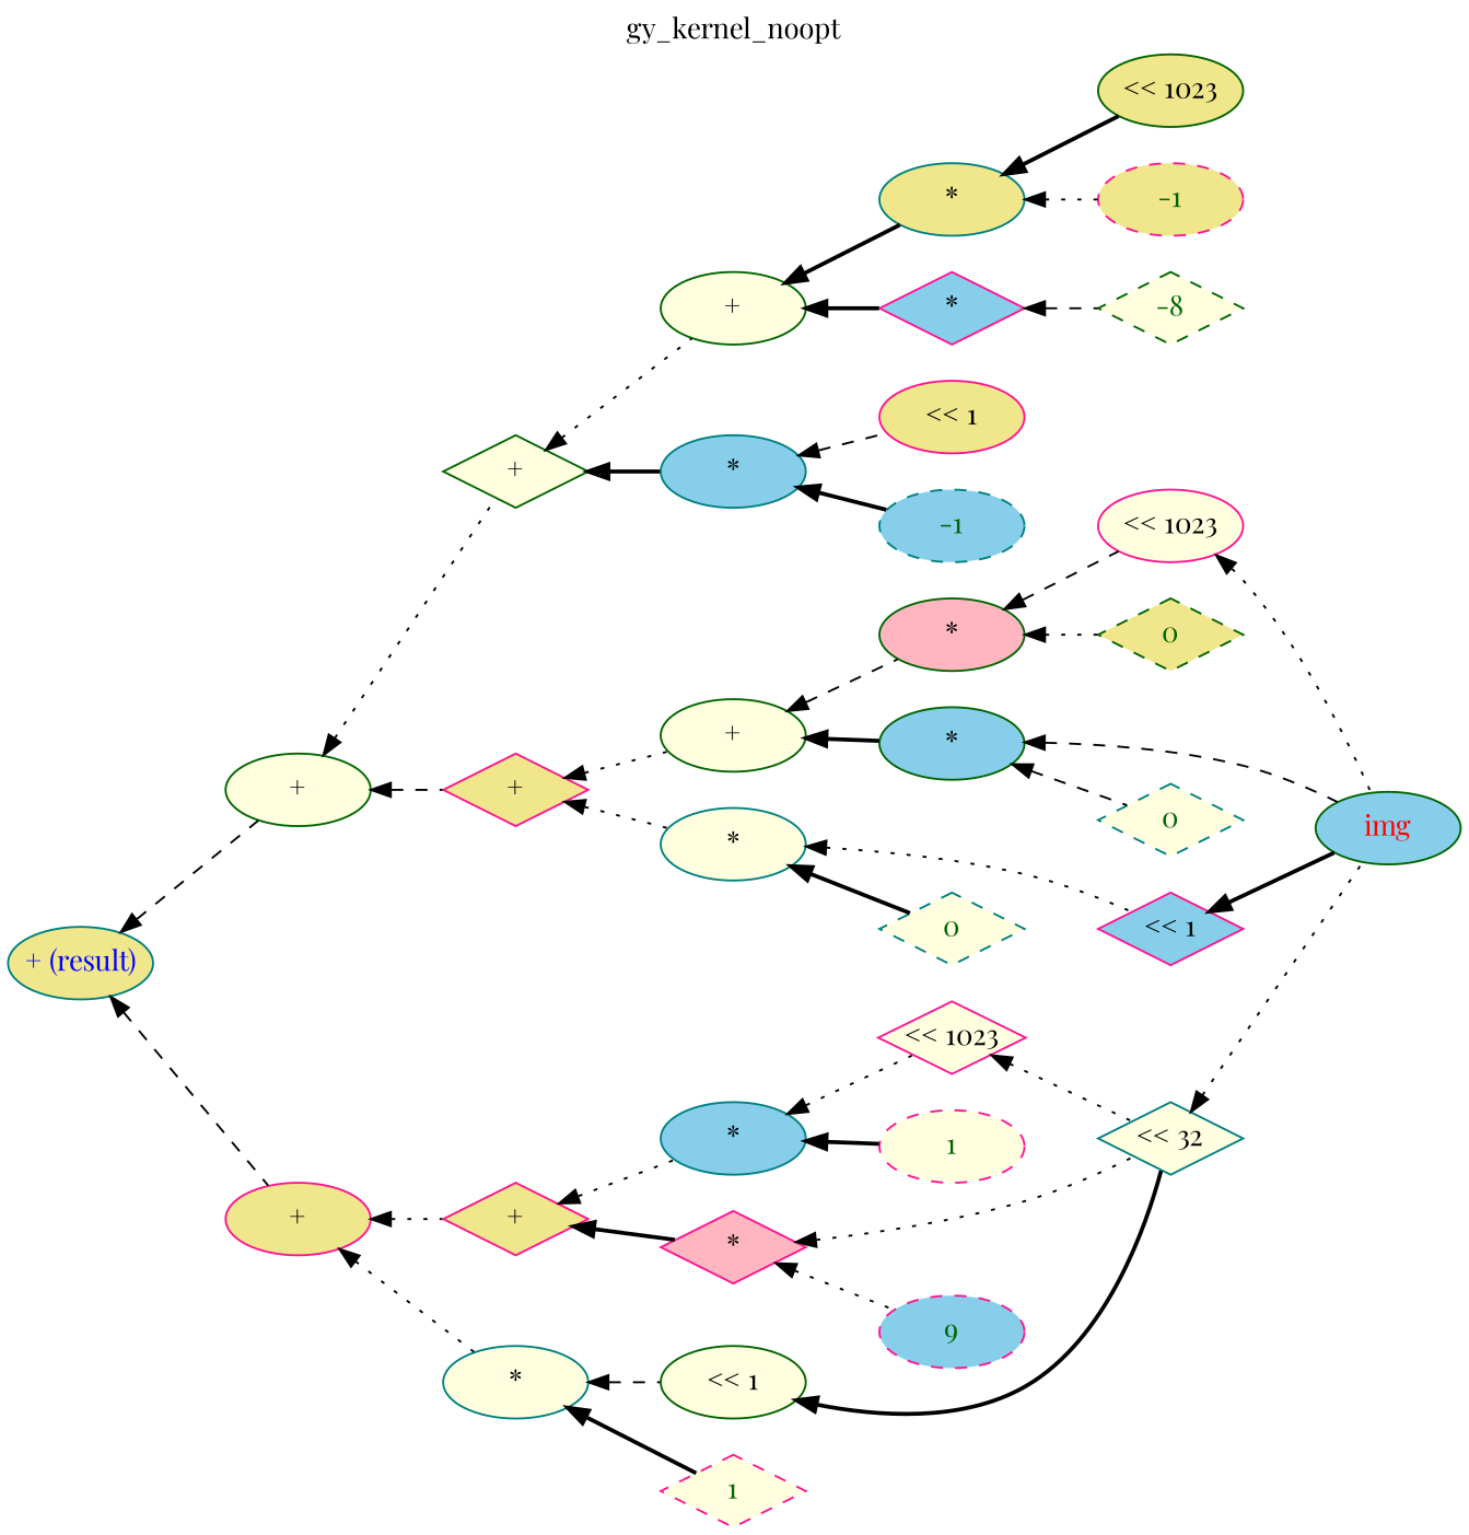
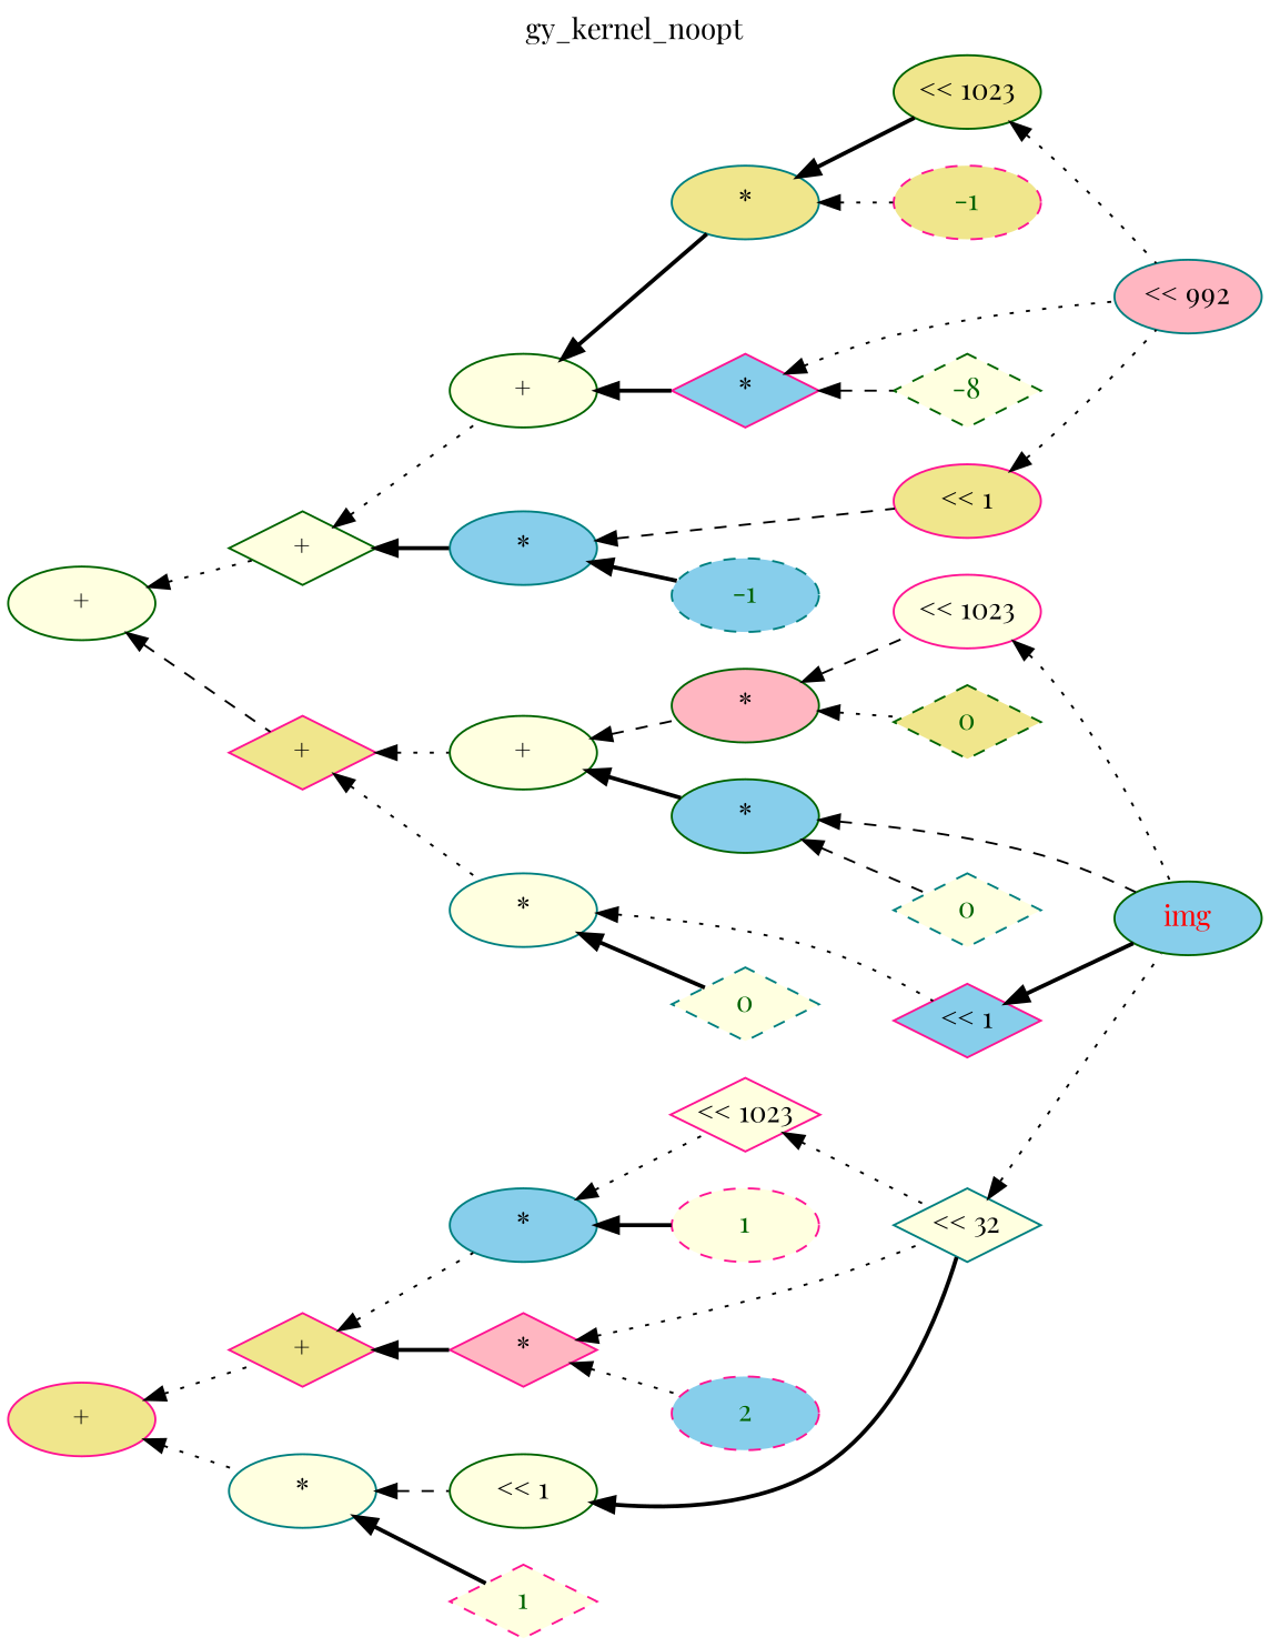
  digraph {
    fontname="Playfair Display"
    label=gy_kernel_noopt
    labelloc=t
    rankdir=LR
    node [color=deeppink fillcolor=lightyellow fontcolor=black fontname="Playfair Display" margin=0 shape=ellipse style="solid,filled"]
    edge [dir=back fontname="Playfair Display" style=dotted]
    n1 [color=darkgreen fillcolor=skyblue fontcolor=red label=img width=1]
+   n2 [color=teal fillcolor=lightpink label="<< 992" width=1]
    n3 [color=darkgreen fillcolor=khaki label="<< 1023" width=1]
    n4 [fillcolor=khaki fontcolor=darkgreen label=-1 style="dashed,filled" width=1]
    n5 [color=teal fillcolor=khaki label="*" width=1]
    n6 [color=darkgreen fontcolor=darkgreen label=-8 shape=diamond style="dashed,filled" width=1]
    n7 [fillcolor=skyblue label="*" shape=diamond width=1]
    n8 [color=darkgreen label="+" width=1]
    n9 [fillcolor=khaki label="<< 1" width=1]
    n10 [color=teal fillcolor=skyblue fontcolor=darkgreen label=-1 style="dashed,filled" width=1]
    n11 [color=teal fillcolor=skyblue label="*" width=1]
    n12 [color=darkgreen label="+" shape=diamond width=1]
    n13 [label="<< 1023" width=1]
    n14 [color=darkgreen fillcolor=khaki fontcolor=darkgreen label=0 shape=diamond style="dashed,filled" width=1]
    n15 [color=darkgreen fillcolor=lightpink label="*" width=1]
    n16 [color=teal fontcolor=darkgreen label=0 shape=diamond style="dashed,filled" width=1]
    n17 [color=darkgreen fillcolor=skyblue label="*" width=1]
    n18 [color=darkgreen label="+" width=1]
    n19 [fillcolor=skyblue label="<< 1" shape=diamond width=1]
    n20 [color=teal fontcolor=darkgreen label=0 shape=diamond style="dashed,filled" width=1]
    n21 [color=teal label="*" width=1]
    n22 [fillcolor=khaki label="+" shape=diamond width=1]
    n23 [color=darkgreen label="+" width=1]
    n24 [color=teal label="<< 32" shape=diamond width=1]
    n25 [label="<< 1023" shape=diamond width=1]
    n26 [fontcolor=darkgreen label=1 style="dashed,filled" width=1]
    n27 [color=teal fillcolor=skyblue label="*" width=1]
-   n28 [fillcolor=skyblue fontcolor=darkgreen label=9 style="dashed,filled" width=1]
+   n28 [fillcolor=skyblue fontcolor=darkgreen label=2 style="dashed,filled" width=1]
    n29 [fillcolor=lightpink label="*" shape=diamond width=1]
    n30 [fillcolor=khaki label="+" shape=diamond width=1]
    n31 [color=darkgreen label="<< 1" width=1]
    n32 [fontcolor=darkgreen label=1 shape=diamond style="dashed,filled" width=1]
    n33 [color=teal label="*" width=1]
    n34 [fillcolor=khaki label="+" width=1]
-   n35 [color=teal fillcolor=khaki fontcolor=blue label="+ (result)" width=1]
+   n3 -> n2
    n5 -> n3 [style=bold]
    n5 -> n4
+   n7 -> n2
    n7 -> n6 [style=dashed]
    n8 -> n5 [style=bold]
    n8 -> n7 [style=bold]
+   n9 -> n2
    n11 -> n9 [style=dashed]
    n11 -> n10 [style=bold]
    n12 -> n8
    n12 -> n11 [style=bold]
    n13 -> n1
    n15 -> n13 [style=dashed]
    n15 -> n14
    n17 -> n1 [style=dashed]
    n17 -> n16 [style=dashed]
    n18 -> n15 [style=dashed]
    n18 -> n17 [style=bold]
    n19 -> n1 [style=bold]
    n21 -> n19
    n21 -> n20 [style=bold]
    n22 -> n18
    n22 -> n21
    n23 -> n12
    n23 -> n22 [style=dashed]
    n24 -> n1
    n25 -> n24
    n27 -> n25
    n27 -> n26 [style=bold]
    n29 -> n24
    n29 -> n28
    n30 -> n27
    n30 -> n29 [style=bold]
    n31 -> n24 [style=bold]
    n33 -> n31 [style=dashed]
    n33 -> n32 [style=bold]
    n34 -> n30
    n34 -> n33
-   n35 -> n23 [style=dashed]
-   n35 -> n34 [style=dashed]
  }
